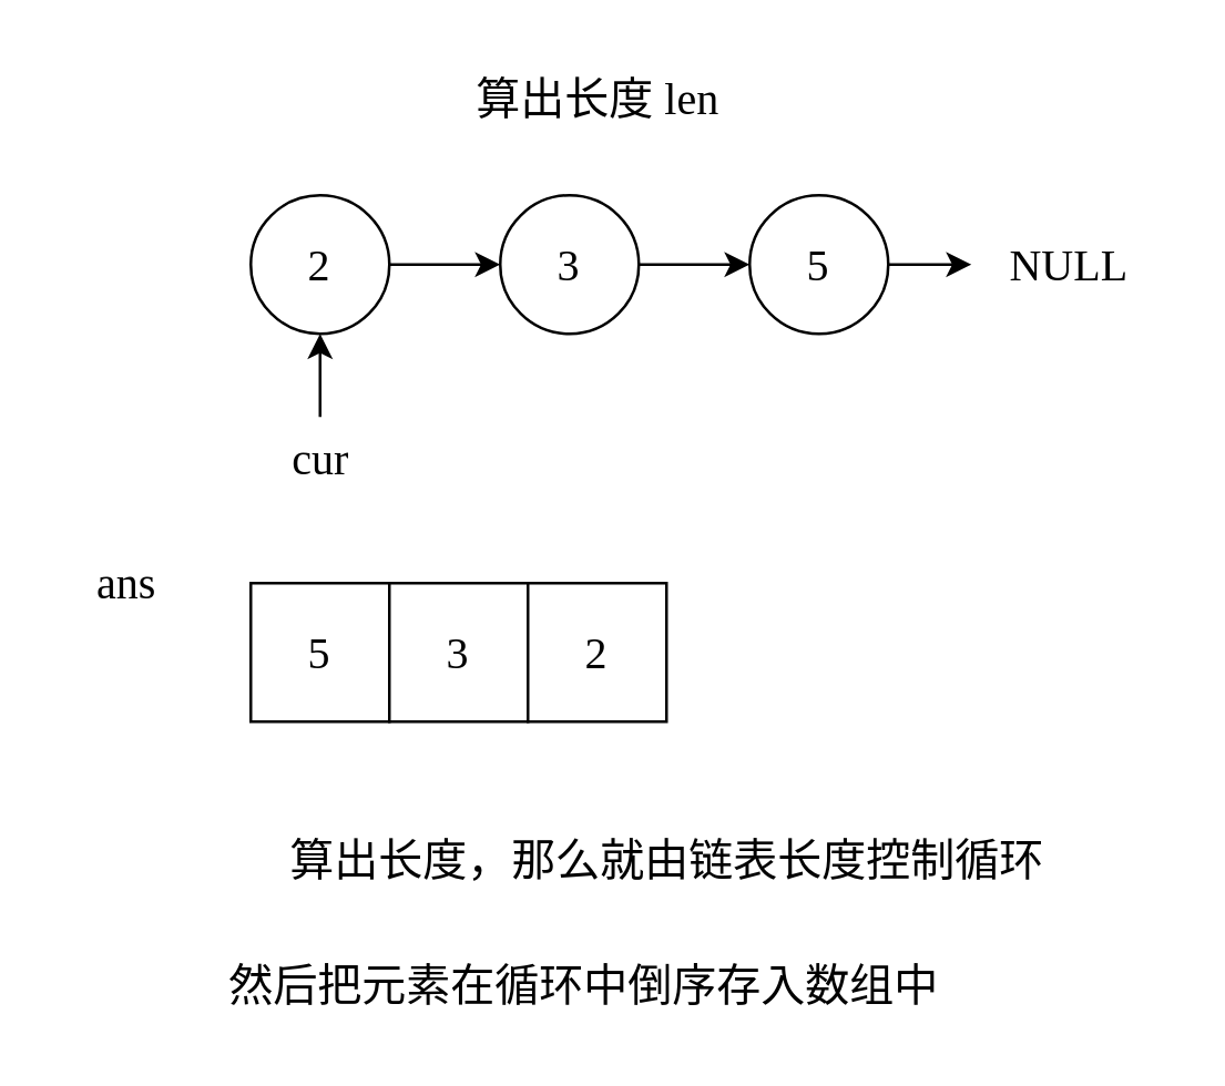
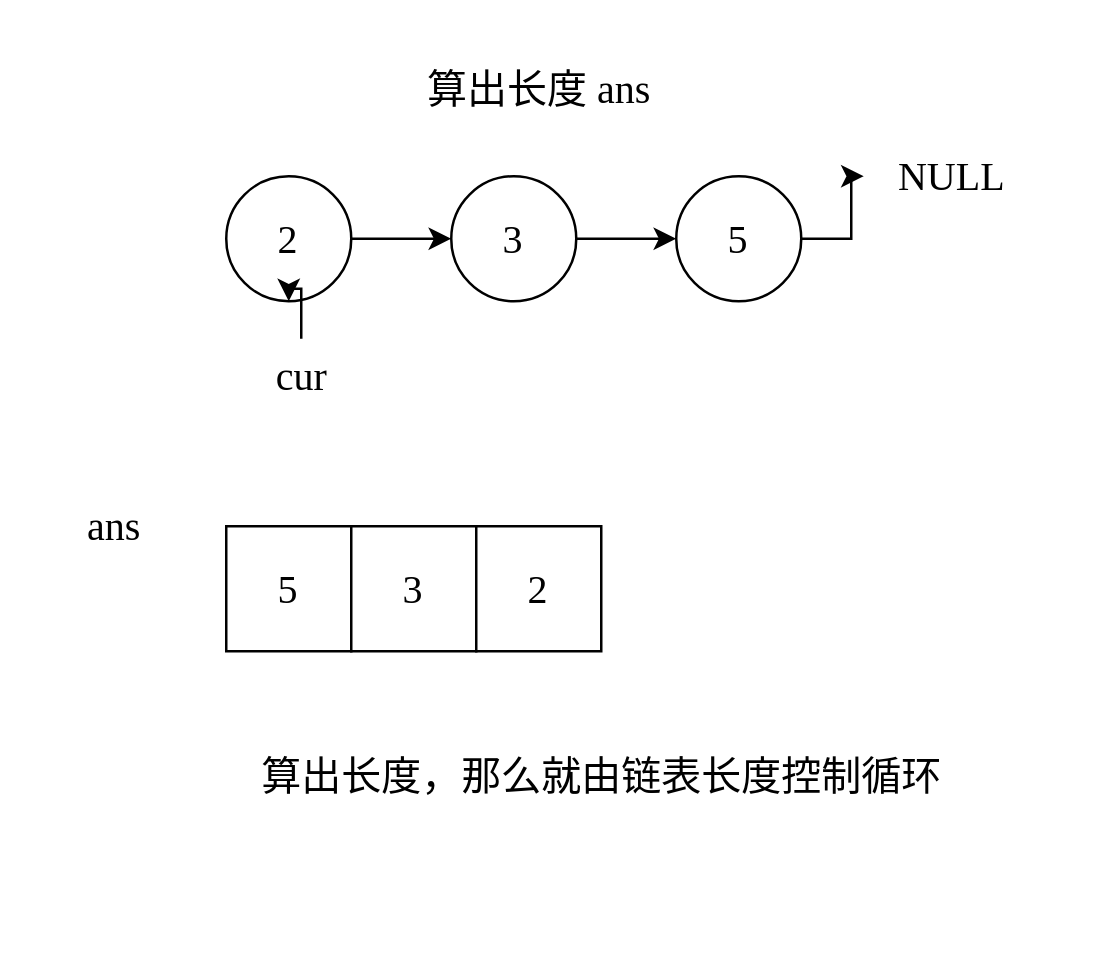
  <mxCell id="0" />
  <mxCell id="1" parent="0" />
  <mxCell id="2" value="" style="edgeStyle=orthogonalEdgeStyle;rounded=0;orthogonalLoop=1;jettySize=auto;html=1;fontFamily=Comic Sans MS;fontSize=16;" edge="1" parent="1" source="3" target="5"><mxGeometry relative="1" as="geometry" /></mxCell>
  <mxCell id="3" value="2" style="ellipse;whiteSpace=wrap;html=1;aspect=fixed;fontSize=16;fontFamily=Comic Sans MS;" vertex="1" parent="1"><mxGeometry x="90" y="70" width="50" height="50" as="geometry" /></mxCell>
  <mxCell id="4" value="" style="edgeStyle=orthogonalEdgeStyle;rounded=0;orthogonalLoop=1;jettySize=auto;html=1;fontFamily=Comic Sans MS;fontSize=16;" edge="1" parent="1" source="5" target="7"><mxGeometry relative="1" as="geometry" /></mxCell>
  <mxCell id="5" value="3" style="ellipse;whiteSpace=wrap;html=1;aspect=fixed;fontSize=16;fontFamily=Comic Sans MS;" vertex="1" parent="1"><mxGeometry x="180" y="70" width="50" height="50" as="geometry" /></mxCell>
  <mxCell id="6" style="edgeStyle=orthogonalEdgeStyle;rounded=0;orthogonalLoop=1;jettySize=auto;html=1;exitX=1;exitY=0.5;exitDx=0;exitDy=0;fontFamily=Comic Sans MS;fontSize=16;" edge="1" parent="1" source="7" target="8"><mxGeometry relative="1" as="geometry" /></mxCell>
  <mxCell id="7" value="5" style="ellipse;whiteSpace=wrap;html=1;aspect=fixed;fontSize=16;fontFamily=Comic Sans MS;" vertex="1" parent="1"><mxGeometry x="270" y="70" width="50" height="50" as="geometry" /></mxCell>
- <mxCell id="8" value="NULL" style="text;html=1;align=center;verticalAlign=middle;resizable=0;points=[];autosize=1;strokeColor=none;fillColor=none;fontFamily=Comic Sans MS;fontSize=16;" vertex="1" parent="1"><mxGeometry x="350" y="80" width="70" height="30" as="geometry" /></mxCell>
- <mxCell id="9" value="算出长度 len" style="text;html=1;align=center;verticalAlign=middle;resizable=0;points=[];autosize=1;strokeColor=none;fillColor=none;fontSize=16;fontFamily=Comic Sans MS;" vertex="1" parent="1"><mxGeometry x="160" y="20" width="110" height="30" as="geometry" /></mxCell>
+ <mxCell id="8" value="NULL" style="text;html=1;align=center;verticalAlign=middle;resizable=0;points=[];autosize=1;strokeColor=none;fillColor=none;fontFamily=Comic Sans MS;fontSize=16;" vertex="1" parent="1"><mxGeometry x="345" y="55" width="70" height="30" as="geometry" /></mxCell>
+ <mxCell id="9" value="算出长度 ans" style="text;html=1;align=center;verticalAlign=middle;resizable=0;points=[];autosize=1;strokeColor=none;fillColor=none;fontSize=16;fontFamily=Comic Sans MS;" vertex="1" parent="1"><mxGeometry x="160" y="20" width="110" height="30" as="geometry" /></mxCell>
  <mxCell id="10" style="edgeStyle=orthogonalEdgeStyle;rounded=0;orthogonalLoop=1;jettySize=auto;html=1;entryX=0.5;entryY=1;entryDx=0;entryDy=0;fontFamily=Comic Sans MS;fontSize=16;" edge="1" parent="1" source="11" target="3"><mxGeometry relative="1" as="geometry" /></mxCell>
- <mxCell id="11" value="cur" style="text;html=1;align=center;verticalAlign=middle;resizable=0;points=[];autosize=1;strokeColor=none;fillColor=none;fontSize=16;fontFamily=Comic Sans MS;" vertex="1" parent="1"><mxGeometry x="90" y="150" width="50" height="30" as="geometry" /></mxCell>
+ <mxCell id="11" value="cur" style="text;html=1;align=center;verticalAlign=middle;resizable=0;points=[];autosize=1;strokeColor=none;fillColor=none;fontSize=16;fontFamily=Comic Sans MS;" vertex="1" parent="1"><mxGeometry x="95" y="135" width="50" height="30" as="geometry" /></mxCell>
  <mxCell id="12" value="ans" style="text;html=1;align=center;verticalAlign=middle;resizable=0;points=[];autosize=1;strokeColor=none;fillColor=none;fontSize=16;fontFamily=Comic Sans MS;" vertex="1" parent="1"><mxGeometry x="20" y="195" width="50" height="30" as="geometry" /></mxCell>
  <mxCell id="13" value="5" style="whiteSpace=wrap;html=1;aspect=fixed;fontFamily=Comic Sans MS;fontSize=16;" vertex="1" parent="1"><mxGeometry x="90" y="210" width="50" height="50" as="geometry" /></mxCell>
  <mxCell id="14" value="3" style="whiteSpace=wrap;html=1;aspect=fixed;fontFamily=Comic Sans MS;fontSize=16;" vertex="1" parent="1"><mxGeometry x="140" y="210" width="50" height="50" as="geometry" /></mxCell>
  <mxCell id="15" value="2" style="whiteSpace=wrap;html=1;aspect=fixed;fontFamily=Comic Sans MS;fontSize=16;" vertex="1" parent="1"><mxGeometry x="190" y="210" width="50" height="50" as="geometry" /></mxCell>
  <mxCell id="16" value="算出长度，那么就由链表长度控制循环" style="text;html=1;align=center;verticalAlign=middle;resizable=0;points=[];autosize=1;strokeColor=none;fillColor=none;fontSize=16;fontFamily=Comic Sans MS;" vertex="1" parent="1"><mxGeometry x="70" y="295" width="340" height="30" as="geometry" /></mxCell>
- <mxCell id="17" value="然后把元素在循环中倒序存入数组中" style="text;html=1;align=center;verticalAlign=middle;resizable=0;points=[];autosize=1;strokeColor=none;fillColor=none;fontSize=16;fontFamily=Comic Sans MS;" vertex="1" parent="1"><mxGeometry x="70" y="340" width="280" height="30" as="geometry" /></mxCell>
